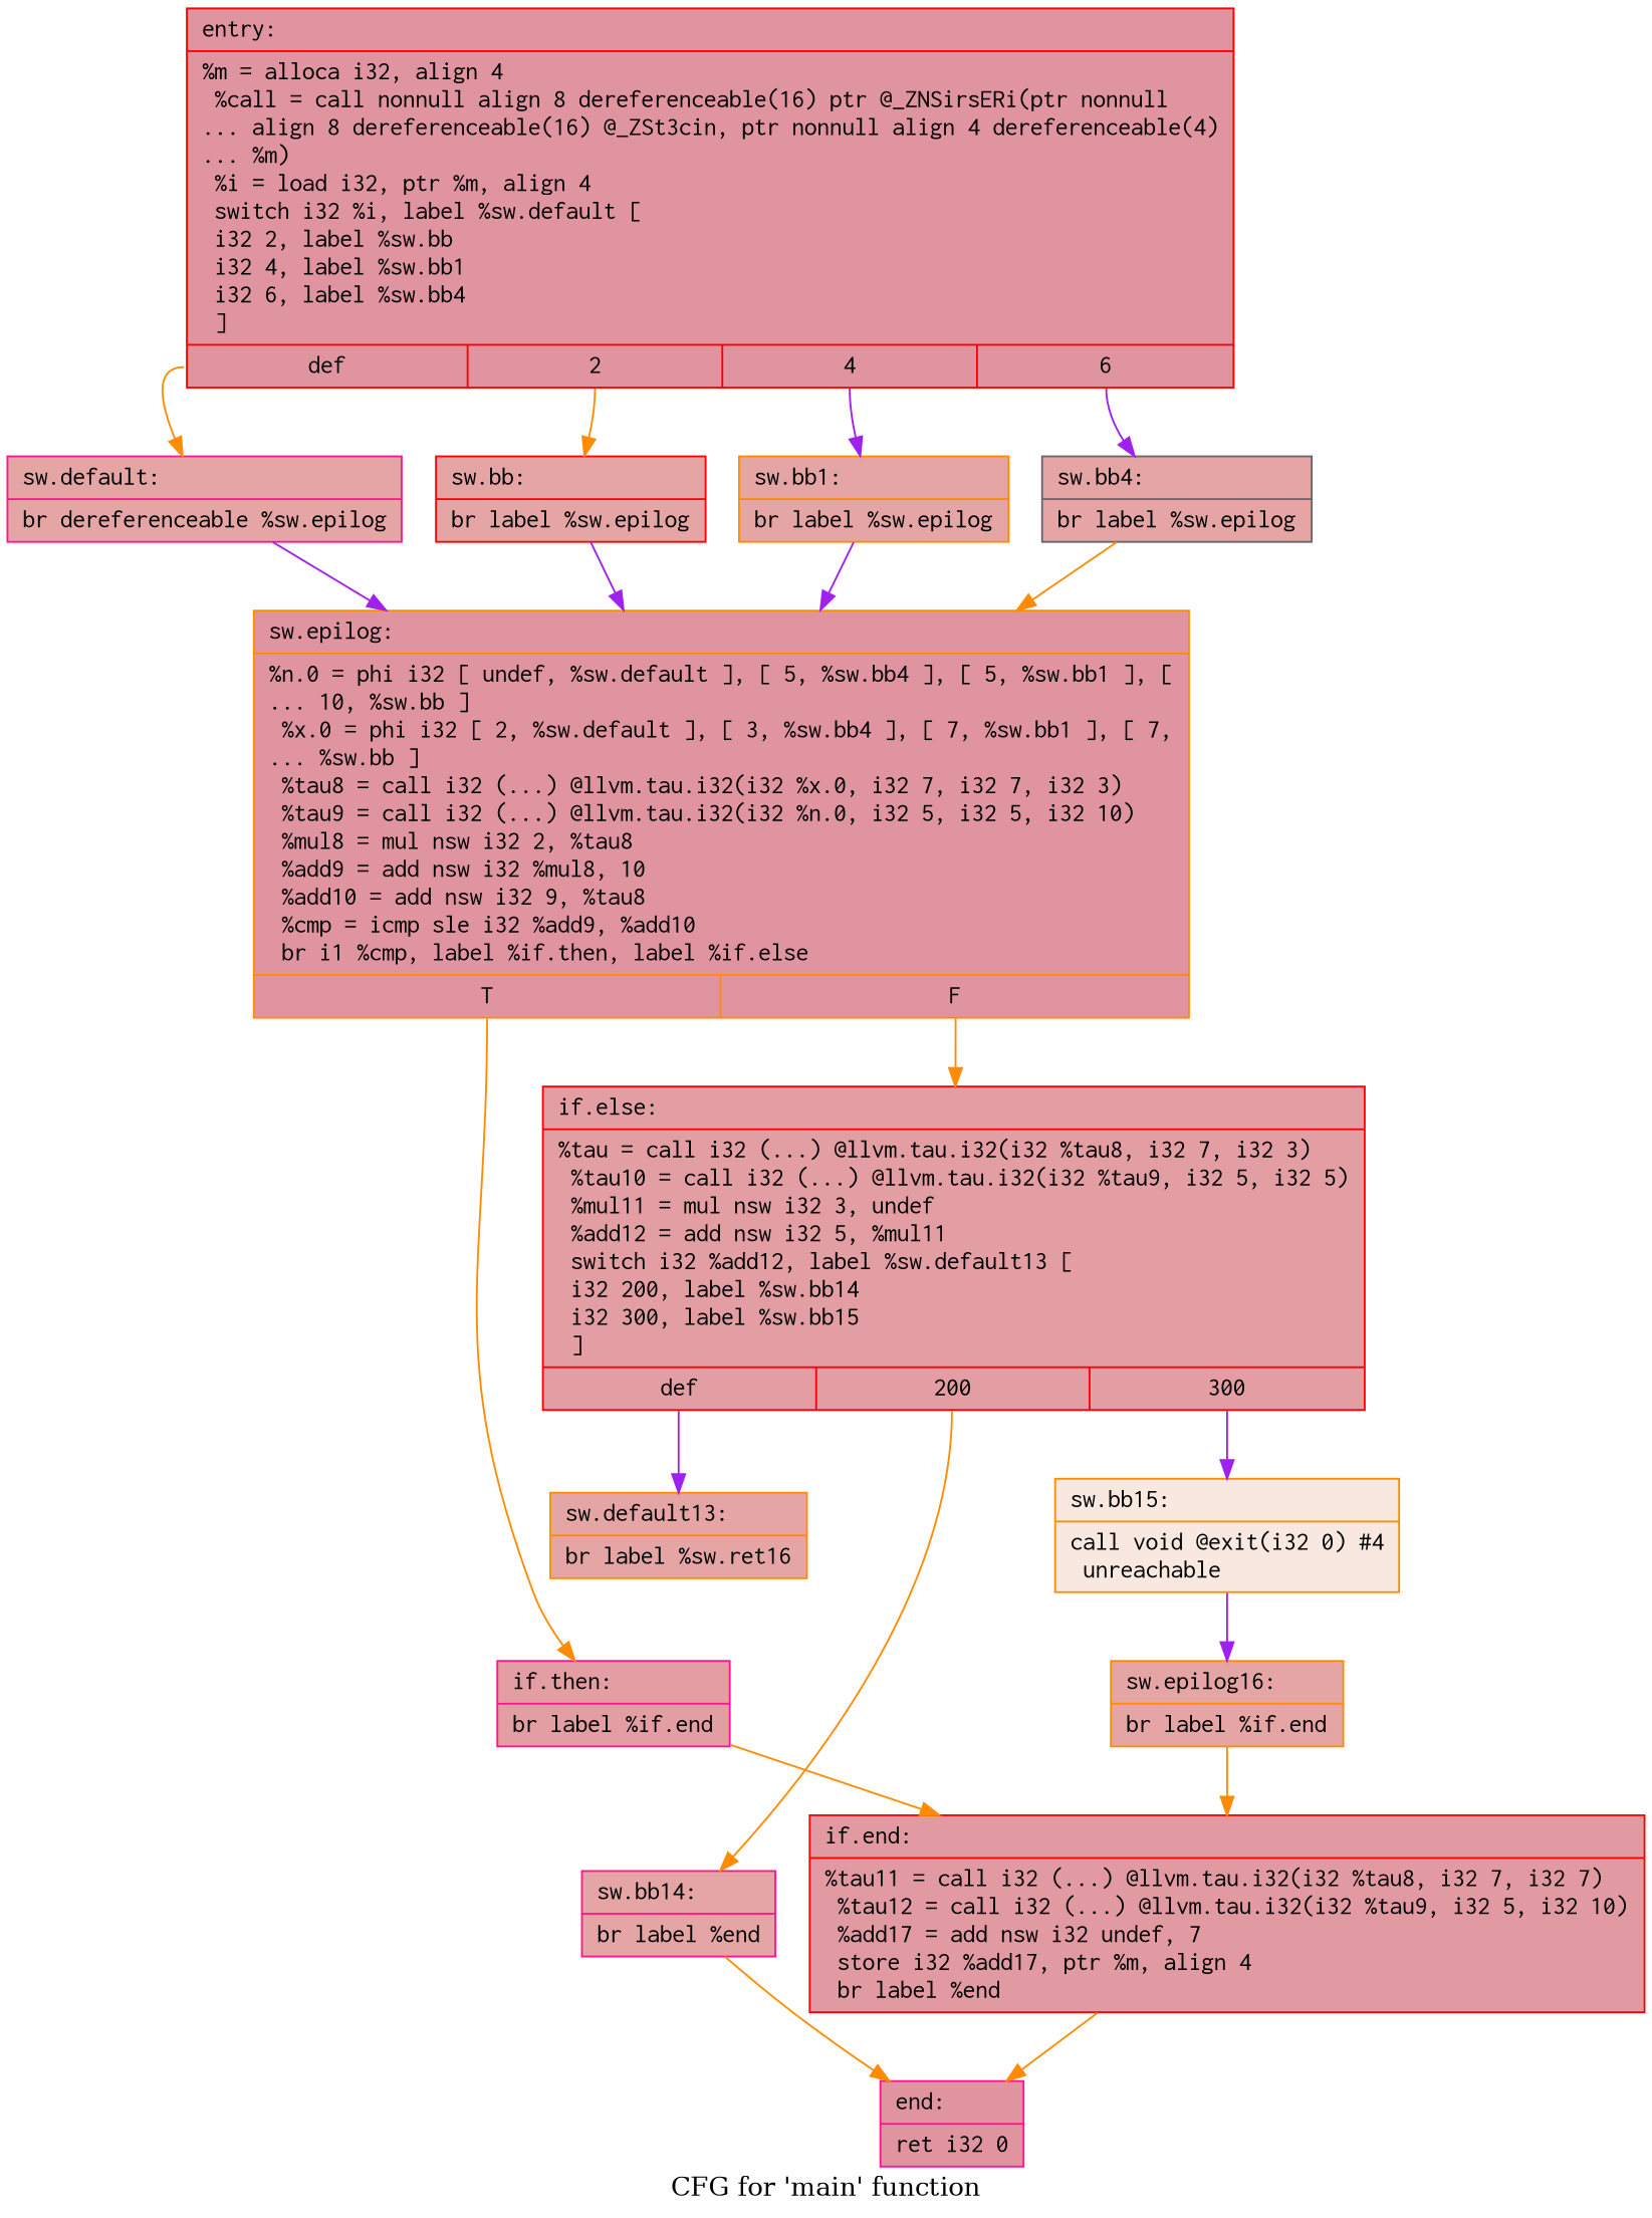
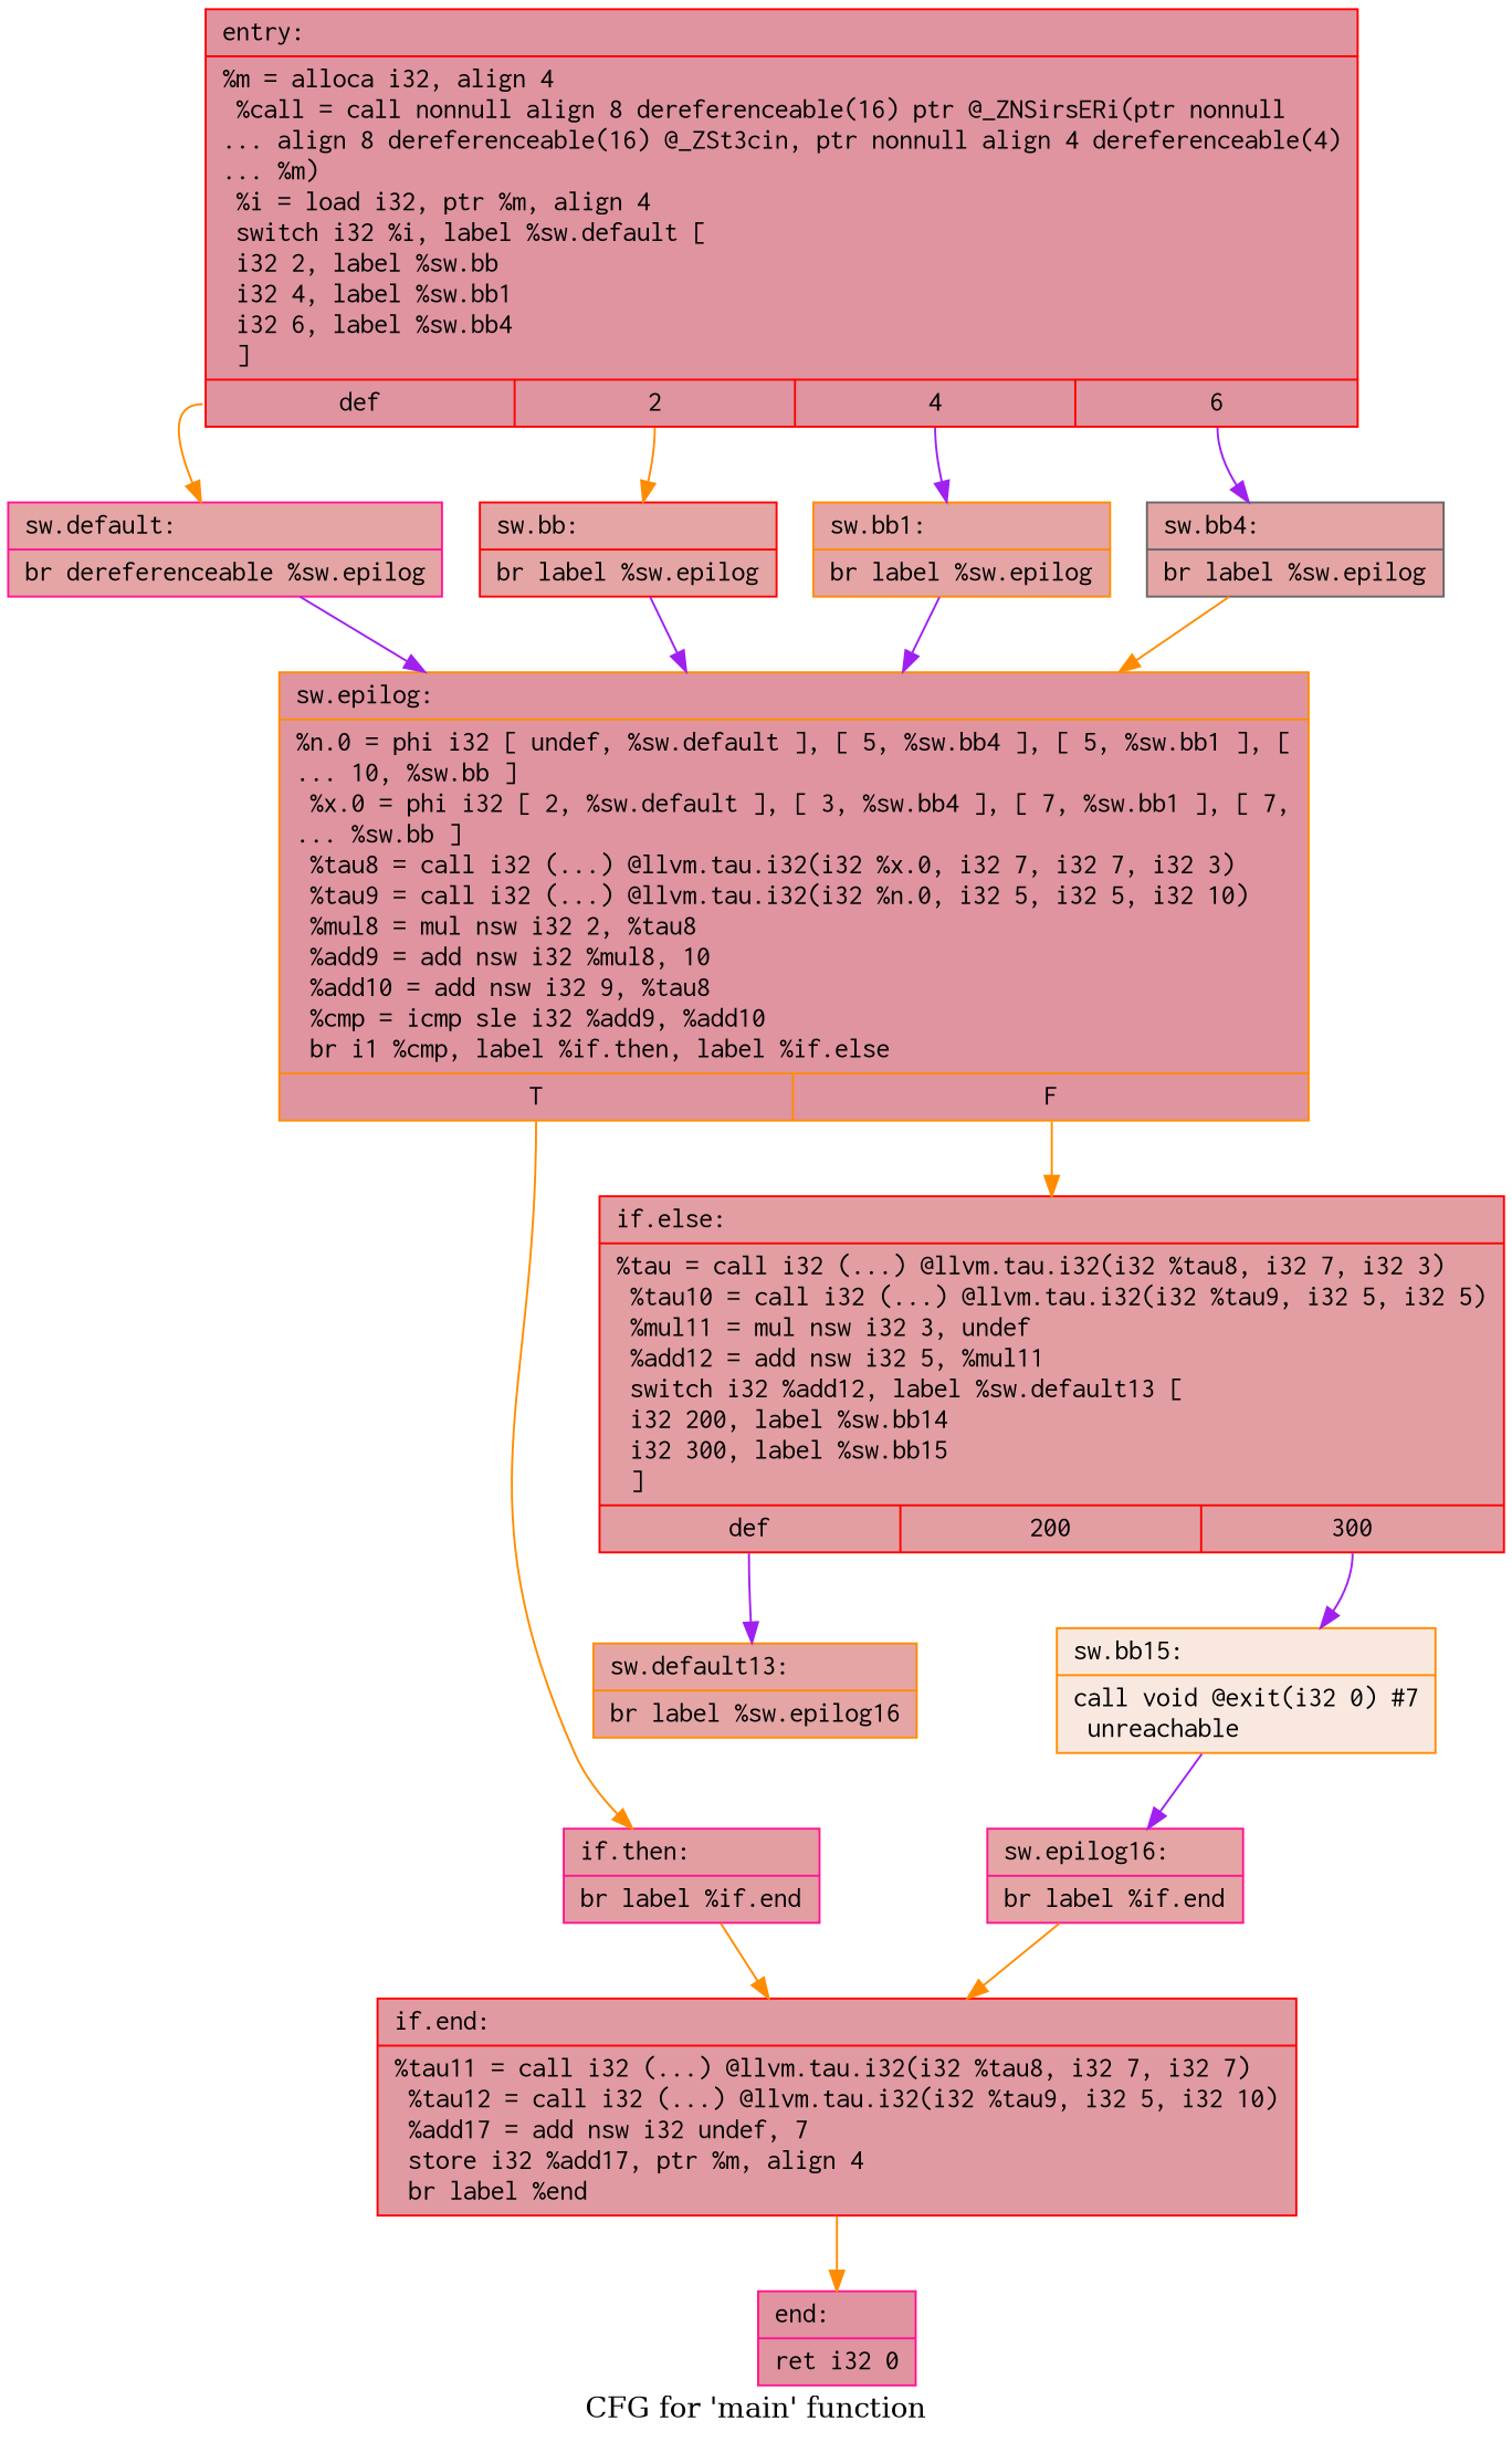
  digraph {
    label="CFG for 'main' function"
    node [color=darkorange fillcolor="#c5333470" fontname=Courier shape=record style=filled]
    edge [color=darkorange]
    n1 [color=red fillcolor="#b70d2870" label="{entry:\l|  %m = alloca i32, align 4\l  %call = call nonnull align 8 dereferenceable(16) ptr @_ZNSirsERi(ptr nonnull\l... align 8 dereferenceable(16) @_ZSt3cin, ptr nonnull align 4 dereferenceable(4)\l... %m)\l  %i = load i32, ptr %m, align 4\l  switch i32 %i, label %sw.default [\l    i32 2, label %sw.bb\l    i32 4, label %sw.bb1\l    i32 6, label %sw.bb4\l  ]\l|{<s0>def|<s1>2|<s2>4|<s3>6}}"]
    n2 [color=deeppink label="{sw.default:\l|  br dereferenceable %sw.epilog\l}"]
    n3 [color=red label="{sw.bb:\l|  br label %sw.epilog\l}"]
    n4 [label="{sw.bb1:\l|  br label %sw.epilog\l}"]
    n5 [color=gray40 label="{sw.bb4:\l|  br label %sw.epilog\l}"]
    n6 [fillcolor="#b70d2870" label="{sw.epilog:\l|  %n.0 = phi i32 [ undef, %sw.default ], [ 5, %sw.bb4 ], [ 5, %sw.bb1 ], [\l... 10, %sw.bb ]\l  %x.0 = phi i32 [ 2, %sw.default ], [ 3, %sw.bb4 ], [ 7, %sw.bb1 ], [ 7,\l... %sw.bb ]\l  %tau8 = call i32 (...) @llvm.tau.i32(i32 %x.0, i32 7, i32 7, i32 3)\l  %tau9 = call i32 (...) @llvm.tau.i32(i32 %n.0, i32 5, i32 5, i32 10)\l  %mul8 = mul nsw i32 2, %tau8\l  %add9 = add nsw i32 %mul8, 10\l  %add10 = add nsw i32 9, %tau8\l  %cmp = icmp sle i32 %add9, %add10\l  br i1 %cmp, label %if.then, label %if.else\l|{<s0>T|<s1>F}}"]
    n7 [color=deeppink fillcolor="#be242e70" label="{if.then:\l|  br label %if.end\l}"]
    n8 [color=red fillcolor="#be242e70" label="{if.else:\l|  %tau = call i32 (...) @llvm.tau.i32(i32 %tau8, i32 7, i32 3)\l  %tau10 = call i32 (...) @llvm.tau.i32(i32 %tau9, i32 5, i32 5)\l  %mul11 = mul nsw i32 3, undef\l  %add12 = add nsw i32 5, %mul11\l  switch i32 %add12, label %sw.default13 [\l    i32 200, label %sw.bb14\l    i32 300, label %sw.bb15\l  ]\l|{<s0>def|<s1>200|<s2>300}}"]
    n9 [color=red fillcolor="#bb1b2c70" label="{if.end:\l|  %tau11 = call i32 (...) @llvm.tau.i32(i32 %tau8, i32 7, i32 7)\l  %tau12 = call i32 (...) @llvm.tau.i32(i32 %tau9, i32 5, i32 10)\l  %add17 = add nsw i32 undef, 7\l  store i32 %add17, ptr %m, align 4\l  br label %end\l}"]
-   n10 [label="{sw.default13:\l|  br label %sw.ret16\l}"]
-   n11 [color=deeppink label="{sw.bb14:\l|  br label %end\l}"]
-   n12 [fillcolor="#f1ccb870" label="{sw.bb15:\l|  call void @exit(i32 0) #4\l  unreachable\l}"]
+   n10 [label="{sw.default13:\l|  br label %sw.epilog16\l}"]
+   n12 [fillcolor="#f1ccb870" label="{sw.bb15:\l|  call void @exit(i32 0) #7\l  unreachable\l}"]
    n13 [color=deeppink fillcolor="#b70d2870" label="{end:\l|  ret i32 0\l}"]
-   n14 [label="{sw.epilog16:\l|  br label %if.end\l}"]
+   n14 [color=deeppink label="{sw.epilog16:\l|  br label %if.end\l}"]
    n1 -> n2 [tailport=s0]
    n1 -> n3 [tailport=s1]
    n1 -> n4 [color=purple tailport=s2]
    n1 -> n5 [color=purple tailport=s3]
    n2 -> n6 [color=purple]
    n3 -> n6 [color=purple]
    n4 -> n6 [color=purple]
    n5 -> n6
    n6 -> n7 [tailport=s0]
    n6 -> n8 [tailport=s1]
    n7 -> n9
    n8 -> n10 [color=purple tailport=s0]
-   n8 -> n11 [tailport=s1]
    n8 -> n12 [color=purple tailport=s2]
    n9 -> n13
-   n11 -> n13
    n12 -> n14 [color=purple]
    n14 -> n9
  }
